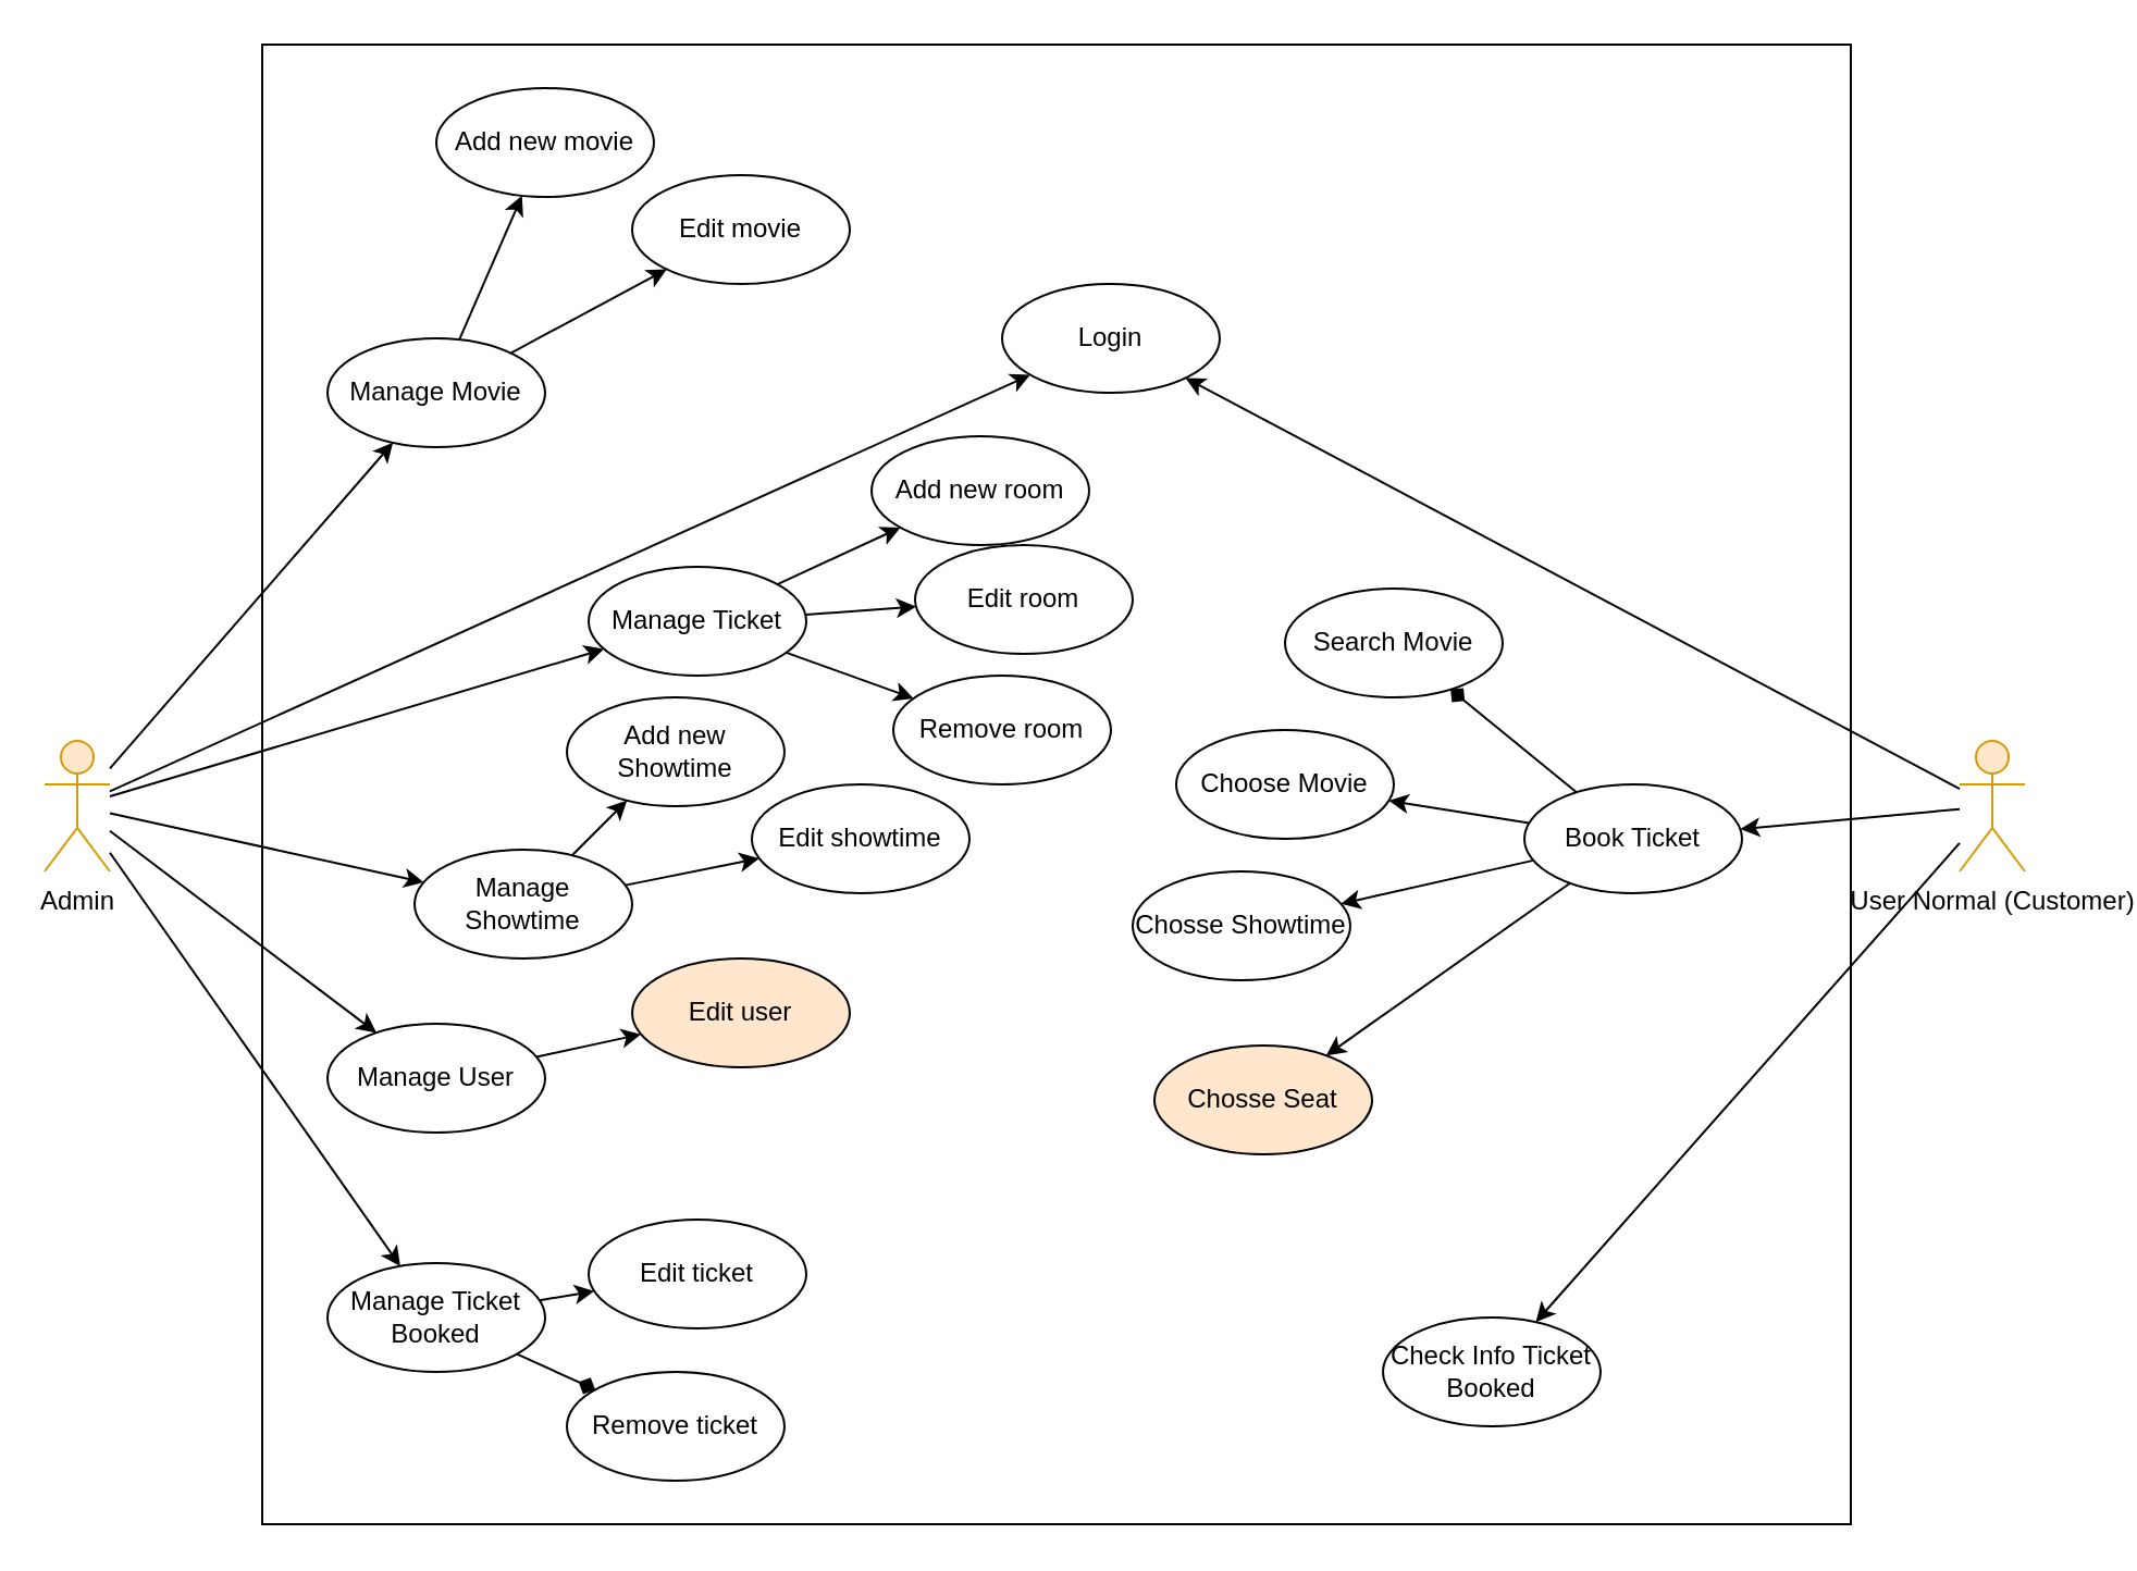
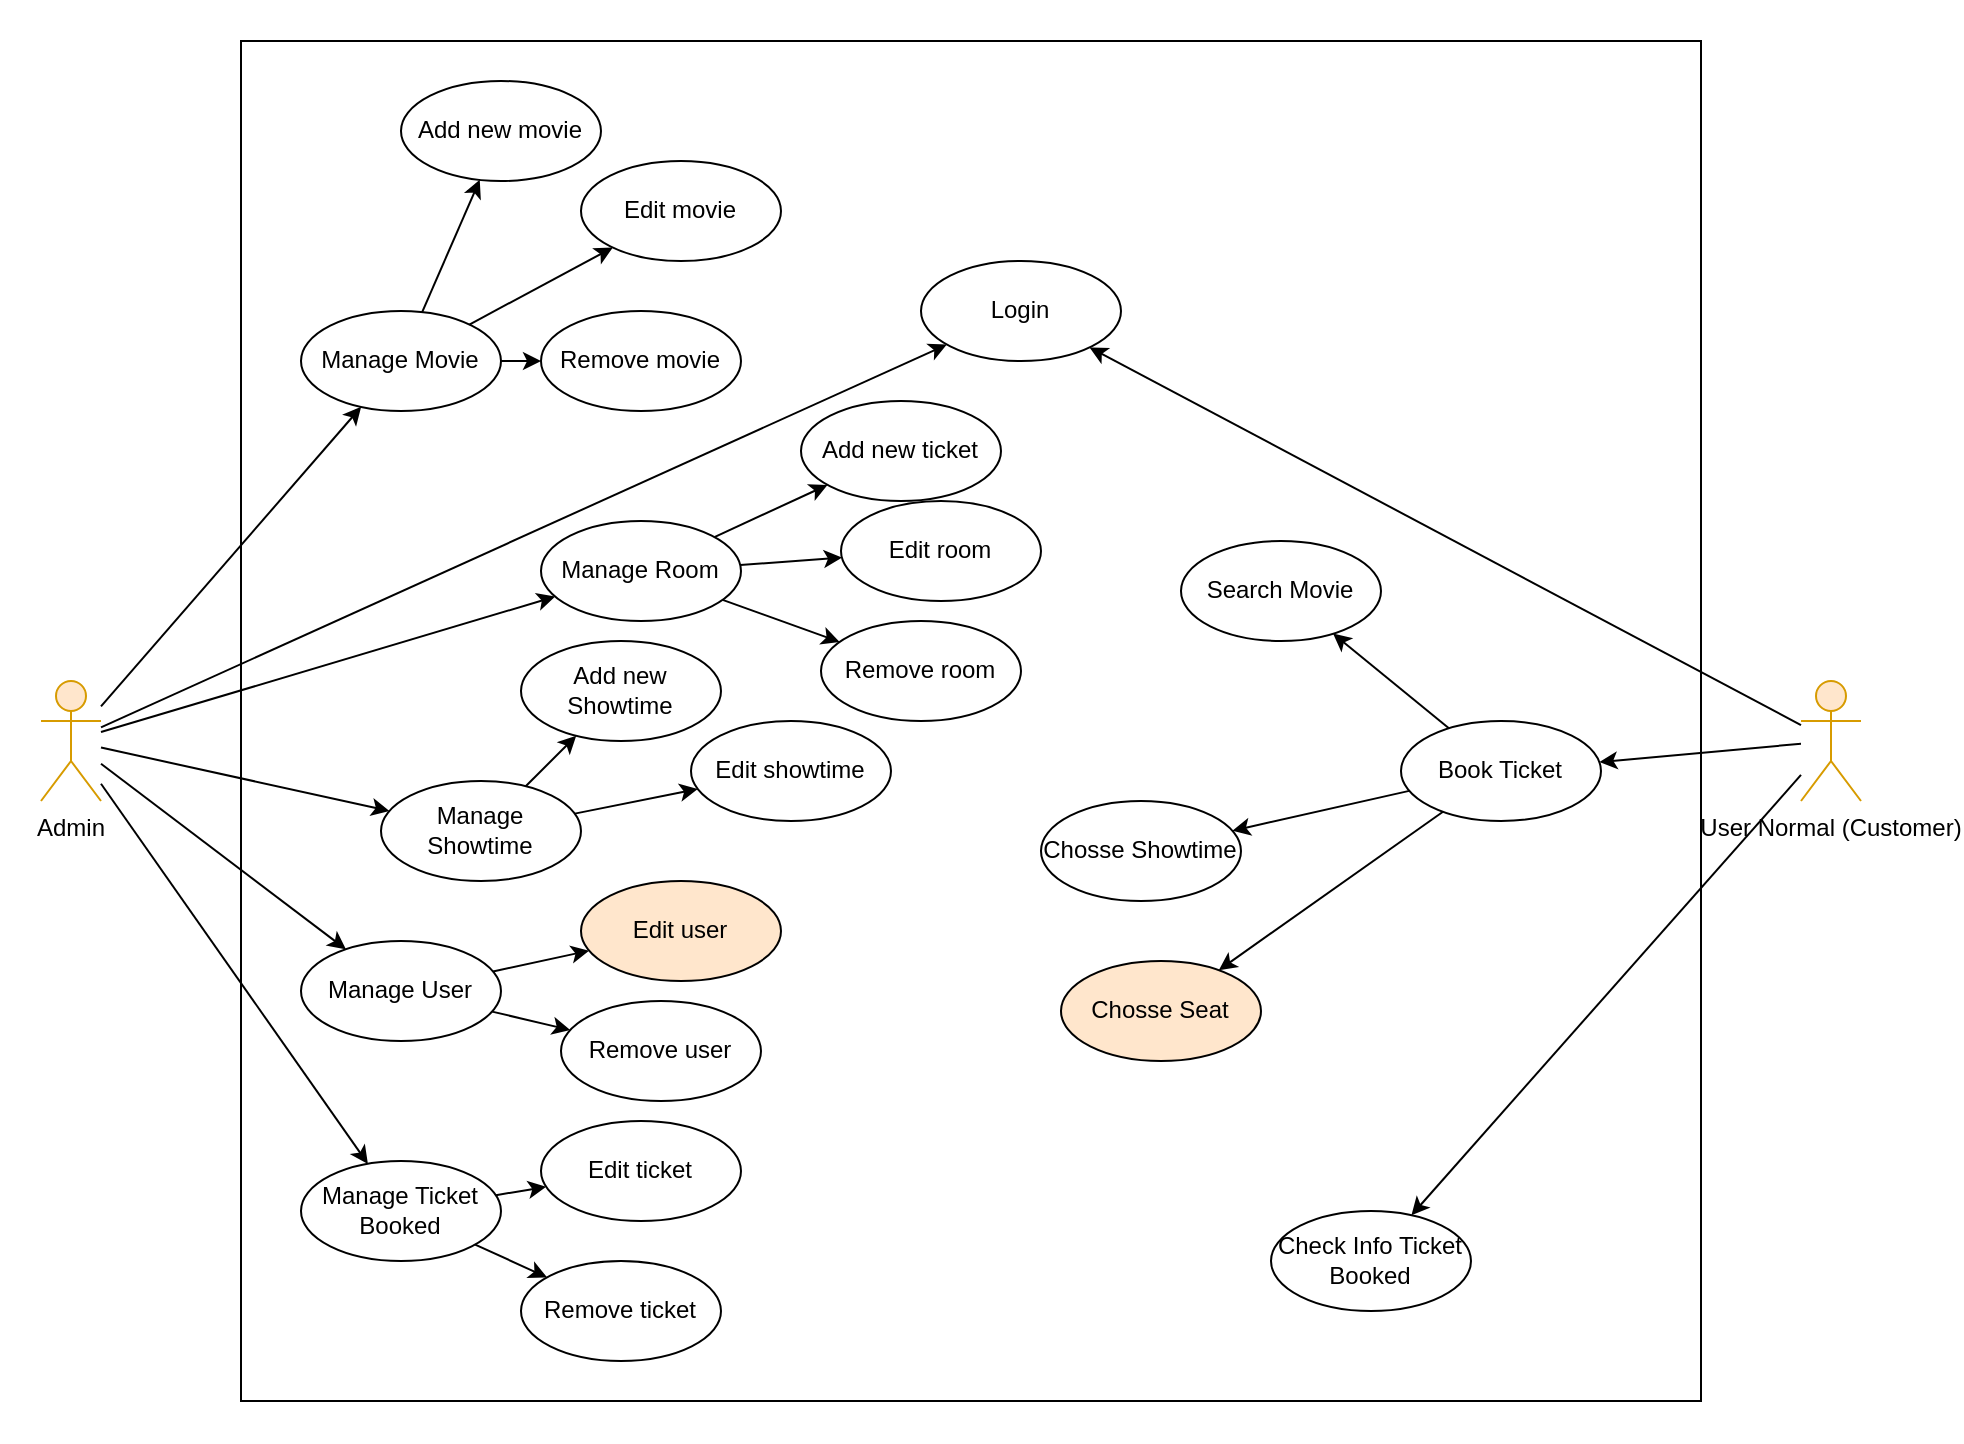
  <mxCell id="0" />
  <mxCell id="1" parent="0" />
  <mxCell id="2" value="" style="rounded=0;whiteSpace=wrap;html=1;" vertex="1" parent="1"><mxGeometry x="120" y="20" width="730" height="680" as="geometry" /></mxCell>
  <mxCell id="3" value="Admin" style="shape=umlActor;verticalLabelPosition=bottom;verticalAlign=top;html=1;outlineConnect=0;fillColor=#ffe6cc;strokeColor=#d79b00;" vertex="1" parent="1"><mxGeometry x="20" y="340" width="30" height="60" as="geometry" /></mxCell>
  <mxCell id="4" value="Login" style="ellipse;whiteSpace=wrap;html=1;" vertex="1" parent="1"><mxGeometry x="460" y="130" width="100" height="50" as="geometry" /></mxCell>
  <mxCell id="5" value="Manage Movie" style="ellipse;whiteSpace=wrap;html=1;" vertex="1" parent="1"><mxGeometry x="150" y="155" width="100" height="50" as="geometry" /></mxCell>
- <mxCell id="6" value="Manage Ticket" style="ellipse;whiteSpace=wrap;html=1;" vertex="1" parent="1"><mxGeometry x="270" y="260" width="100" height="50" as="geometry" /></mxCell>
+ <mxCell id="6" value="Manage Room" style="ellipse;whiteSpace=wrap;html=1;" vertex="1" parent="1"><mxGeometry x="270" y="260" width="100" height="50" as="geometry" /></mxCell>
  <mxCell id="7" value="Manage Showtime" style="ellipse;whiteSpace=wrap;html=1;" vertex="1" parent="1"><mxGeometry x="190" y="390" width="100" height="50" as="geometry" /></mxCell>
  <mxCell id="8" value="Manage User" style="ellipse;whiteSpace=wrap;html=1;" vertex="1" parent="1"><mxGeometry x="150" y="470" width="100" height="50" as="geometry" /></mxCell>
  <mxCell id="9" value="User Normal (Customer)" style="shape=umlActor;verticalLabelPosition=bottom;verticalAlign=top;html=1;outlineConnect=0;fillColor=#ffe6cc;strokeColor=#d79b00;" vertex="1" parent="1"><mxGeometry x="900" y="340" width="30" height="60" as="geometry" /></mxCell>
  <mxCell id="10" value="" style="endArrow=classic;html=1;rounded=0;" edge="1" parent="1" source="9" target="4"><mxGeometry width="50" height="50" relative="1" as="geometry"><mxPoint x="280" y="320" as="sourcePoint" /><mxPoint x="330" y="270" as="targetPoint" /></mxGeometry></mxCell>
  <mxCell id="11" value="" style="endArrow=classic;html=1;rounded=0;" edge="1" parent="1" source="3" target="4"><mxGeometry width="50" height="50" relative="1" as="geometry"><mxPoint x="280" y="320" as="sourcePoint" /><mxPoint x="330" y="270" as="targetPoint" /></mxGeometry></mxCell>
  <mxCell id="12" value="" style="endArrow=classic;html=1;rounded=0;" edge="1" parent="1" source="3" target="5"><mxGeometry width="50" height="50" relative="1" as="geometry"><mxPoint x="70" y="318" as="sourcePoint" /><mxPoint x="253" y="176" as="targetPoint" /></mxGeometry></mxCell>
  <mxCell id="13" value="" style="endArrow=classic;html=1;rounded=0;" edge="1" parent="1" source="3" target="6"><mxGeometry width="50" height="50" relative="1" as="geometry"><mxPoint x="80" y="328" as="sourcePoint" /><mxPoint x="263" y="186" as="targetPoint" /></mxGeometry></mxCell>
  <mxCell id="14" value="" style="endArrow=classic;html=1;rounded=0;" edge="1" parent="1" source="3" target="7"><mxGeometry width="50" height="50" relative="1" as="geometry"><mxPoint x="90" y="338" as="sourcePoint" /><mxPoint x="273" y="196" as="targetPoint" /></mxGeometry></mxCell>
  <mxCell id="15" value="" style="endArrow=classic;html=1;rounded=0;" edge="1" parent="1" source="3" target="8"><mxGeometry width="50" height="50" relative="1" as="geometry"><mxPoint x="100" y="348" as="sourcePoint" /><mxPoint x="283" y="206" as="targetPoint" /></mxGeometry></mxCell>
  <mxCell id="16" value="Manage Ticket Booked" style="ellipse;whiteSpace=wrap;html=1;" vertex="1" parent="1"><mxGeometry x="150" y="580" width="100" height="50" as="geometry" /></mxCell>
  <mxCell id="17" value="" style="endArrow=classic;html=1;rounded=0;" edge="1" parent="1" source="3" target="16"><mxGeometry width="50" height="50" relative="1" as="geometry"><mxPoint x="70" y="339" as="sourcePoint" /><mxPoint x="207" y="416" as="targetPoint" /></mxGeometry></mxCell>
  <mxCell id="18" value="Book Ticket" style="ellipse;whiteSpace=wrap;html=1;" vertex="1" parent="1"><mxGeometry x="700" y="360" width="100" height="50" as="geometry" /></mxCell>
  <mxCell id="19" value="Check Info Ticket Booked" style="ellipse;whiteSpace=wrap;html=1;" vertex="1" parent="1"><mxGeometry x="635" y="605" width="100" height="50" as="geometry" /></mxCell>
  <mxCell id="20" value="" style="endArrow=classic;html=1;rounded=0;" edge="1" parent="1" source="9" target="18"><mxGeometry width="50" height="50" relative="1" as="geometry"><mxPoint x="720" y="380" as="sourcePoint" /><mxPoint x="435" y="185" as="targetPoint" /></mxGeometry></mxCell>
  <mxCell id="21" value="" style="endArrow=classic;html=1;rounded=0;" edge="1" parent="1" source="9" target="19"><mxGeometry width="50" height="50" relative="1" as="geometry"><mxPoint x="730" y="390" as="sourcePoint" /><mxPoint x="445" y="195" as="targetPoint" /></mxGeometry></mxCell>
  <mxCell id="22" value="Add new movie" style="ellipse;whiteSpace=wrap;html=1;" vertex="1" parent="1"><mxGeometry x="200" y="40" width="100" height="50" as="geometry" /></mxCell>
  <mxCell id="23" value="Edit movie" style="ellipse;whiteSpace=wrap;html=1;" vertex="1" parent="1"><mxGeometry x="290" y="80" width="100" height="50" as="geometry" /></mxCell>
+ <mxCell id="24" value="Remove movie" style="ellipse;whiteSpace=wrap;html=1;" vertex="1" parent="1"><mxGeometry x="270" y="155" width="100" height="50" as="geometry" /></mxCell>
+ <mxCell id="25" value="" style="endArrow=classic;html=1;rounded=0;" edge="1" parent="1" source="5" target="24"><mxGeometry width="50" height="50" relative="1" as="geometry"><mxPoint x="60" y="363" as="sourcePoint" /><mxPoint x="190" y="213" as="targetPoint" /></mxGeometry></mxCell>
  <mxCell id="26" value="" style="endArrow=classic;html=1;rounded=0;" edge="1" parent="1" source="5" target="23"><mxGeometry width="50" height="50" relative="1" as="geometry"><mxPoint x="260" y="188" as="sourcePoint" /><mxPoint x="290" y="187" as="targetPoint" /></mxGeometry></mxCell>
  <mxCell id="27" value="" style="endArrow=classic;html=1;rounded=0;" edge="1" parent="1" source="5" target="22"><mxGeometry width="50" height="50" relative="1" as="geometry"><mxPoint x="270" y="198" as="sourcePoint" /><mxPoint x="300" y="197" as="targetPoint" /></mxGeometry></mxCell>
- <mxCell id="28" value="Add new room" style="ellipse;whiteSpace=wrap;html=1;" vertex="1" parent="1"><mxGeometry x="400" y="200" width="100" height="50" as="geometry" /></mxCell>
+ <mxCell id="28" value="Add new ticket" style="ellipse;whiteSpace=wrap;html=1;" vertex="1" parent="1"><mxGeometry x="400" y="200" width="100" height="50" as="geometry" /></mxCell>
  <mxCell id="29" value="Edit room" style="ellipse;whiteSpace=wrap;html=1;" vertex="1" parent="1"><mxGeometry x="420" y="250" width="100" height="50" as="geometry" /></mxCell>
  <mxCell id="30" value="Remove room" style="ellipse;whiteSpace=wrap;html=1;" vertex="1" parent="1"><mxGeometry x="410" y="310" width="100" height="50" as="geometry" /></mxCell>
  <mxCell id="31" value="" style="endArrow=classic;html=1;rounded=0;" edge="1" parent="1" source="6" target="28"><mxGeometry width="50" height="50" relative="1" as="geometry"><mxPoint x="244" y="172" as="sourcePoint" /><mxPoint x="316" y="133" as="targetPoint" /></mxGeometry></mxCell>
  <mxCell id="32" value="" style="endArrow=classic;html=1;rounded=0;" edge="1" parent="1" source="6" target="29"><mxGeometry width="50" height="50" relative="1" as="geometry"><mxPoint x="254" y="182" as="sourcePoint" /><mxPoint x="326" y="143" as="targetPoint" /></mxGeometry></mxCell>
  <mxCell id="33" value="" style="endArrow=classic;html=1;rounded=0;" edge="1" parent="1" source="6" target="30"><mxGeometry width="50" height="50" relative="1" as="geometry"><mxPoint x="264" y="192" as="sourcePoint" /><mxPoint x="336" y="153" as="targetPoint" /></mxGeometry></mxCell>
  <mxCell id="34" value="Add new Showtime" style="ellipse;whiteSpace=wrap;html=1;" vertex="1" parent="1"><mxGeometry x="260" y="320" width="100" height="50" as="geometry" /></mxCell>
  <mxCell id="35" value="Edit showtime" style="ellipse;whiteSpace=wrap;html=1;" vertex="1" parent="1"><mxGeometry x="345" y="360" width="100" height="50" as="geometry" /></mxCell>
  <mxCell id="36" value="" style="endArrow=classic;html=1;rounded=0;" edge="1" parent="1" source="7" target="34"><mxGeometry width="50" height="50" relative="1" as="geometry"><mxPoint x="60" y="383" as="sourcePoint" /><mxPoint x="204" y="415" as="targetPoint" /></mxGeometry></mxCell>
  <mxCell id="37" value="" style="endArrow=classic;html=1;rounded=0;" edge="1" parent="1" source="7" target="35"><mxGeometry width="50" height="50" relative="1" as="geometry"><mxPoint x="70" y="393" as="sourcePoint" /><mxPoint x="214" y="425" as="targetPoint" /></mxGeometry></mxCell>
  <mxCell id="38" value="Edit user" style="ellipse;whiteSpace=wrap;html=1;fillColor=#ffe6cc;" vertex="1" parent="1"><mxGeometry x="290" y="440" width="100" height="50" as="geometry" /></mxCell>
+ <mxCell id="39" value="Remove user" style="ellipse;whiteSpace=wrap;html=1;" vertex="1" parent="1"><mxGeometry x="280" y="500" width="100" height="50" as="geometry" /></mxCell>
  <mxCell id="40" value="" style="endArrow=classic;html=1;rounded=0;" edge="1" parent="1" source="8" target="38"><mxGeometry width="50" height="50" relative="1" as="geometry"><mxPoint x="293" y="438" as="sourcePoint" /><mxPoint x="337" y="452" as="targetPoint" /></mxGeometry></mxCell>
+ <mxCell id="41" value="" style="endArrow=classic;html=1;rounded=0;" edge="1" parent="1" source="8" target="39"><mxGeometry width="50" height="50" relative="1" as="geometry"><mxPoint x="303" y="448" as="sourcePoint" /><mxPoint x="347" y="462" as="targetPoint" /></mxGeometry></mxCell>
  <mxCell id="42" value="Edit ticket" style="ellipse;whiteSpace=wrap;html=1;" vertex="1" parent="1"><mxGeometry x="270" y="560" width="100" height="50" as="geometry" /></mxCell>
  <mxCell id="43" value="Remove ticket" style="ellipse;whiteSpace=wrap;html=1;" vertex="1" parent="1"><mxGeometry x="260" y="630" width="100" height="50" as="geometry" /></mxCell>
  <mxCell id="44" value="" style="endArrow=classic;html=1;rounded=0;" edge="1" parent="1" source="16" target="42"><mxGeometry width="50" height="50" relative="1" as="geometry"><mxPoint x="261" y="499" as="sourcePoint" /><mxPoint x="319" y="520" as="targetPoint" /></mxGeometry></mxCell>
- <mxCell id="45" value="" style="endArrow=diamond;html=1;rounded=0;" edge="1" parent="1" source="16" target="43"><mxGeometry width="50" height="50" relative="1" as="geometry"><mxPoint x="271" y="509" as="sourcePoint" /><mxPoint x="329" y="530" as="targetPoint" /></mxGeometry></mxCell>
+ <mxCell id="45" value="" style="endArrow=classic;html=1;rounded=0;" edge="1" parent="1" source="16" target="43"><mxGeometry width="50" height="50" relative="1" as="geometry"><mxPoint x="271" y="509" as="sourcePoint" /><mxPoint x="329" y="530" as="targetPoint" /></mxGeometry></mxCell>
  <mxCell id="46" value="Search Movie" style="ellipse;whiteSpace=wrap;html=1;" vertex="1" parent="1"><mxGeometry x="590" y="270" width="100" height="50" as="geometry" /></mxCell>
- <mxCell id="47" value="Choose Movie" style="ellipse;whiteSpace=wrap;html=1;" vertex="1" parent="1"><mxGeometry x="540" y="335" width="100" height="50" as="geometry" /></mxCell>
  <mxCell id="48" value="Chosse Showtime" style="ellipse;whiteSpace=wrap;html=1;" vertex="1" parent="1"><mxGeometry x="520" y="400" width="100" height="50" as="geometry" /></mxCell>
  <mxCell id="49" value="Chosse Seat" style="ellipse;whiteSpace=wrap;html=1;fillColor=#ffe6cc;" vertex="1" parent="1"><mxGeometry x="530" y="480" width="100" height="50" as="geometry" /></mxCell>
- <mxCell id="50" value="" style="endArrow=diamond;html=1;rounded=0;" edge="1" parent="1" source="18" target="46"><mxGeometry width="50" height="50" relative="1" as="geometry"><mxPoint x="910" y="409" as="sourcePoint" /><mxPoint x="809" y="399" as="targetPoint" /></mxGeometry></mxCell>
- <mxCell id="51" value="" style="endArrow=classic;html=1;rounded=0;" edge="1" parent="1" source="18" target="47"><mxGeometry width="50" height="50" relative="1" as="geometry"><mxPoint x="920" y="419" as="sourcePoint" /><mxPoint x="819" y="409" as="targetPoint" /></mxGeometry></mxCell>
+ <mxCell id="50" value="" style="endArrow=classic;html=1;rounded=0;" edge="1" parent="1" source="18" target="46"><mxGeometry width="50" height="50" relative="1" as="geometry"><mxPoint x="910" y="409" as="sourcePoint" /><mxPoint x="809" y="399" as="targetPoint" /></mxGeometry></mxCell>
  <mxCell id="52" value="" style="endArrow=classic;html=1;rounded=0;" edge="1" parent="1" source="18" target="48"><mxGeometry width="50" height="50" relative="1" as="geometry"><mxPoint x="930" y="429" as="sourcePoint" /><mxPoint x="829" y="419" as="targetPoint" /></mxGeometry></mxCell>
  <mxCell id="53" value="" style="endArrow=classic;html=1;rounded=0;" edge="1" parent="1" source="18" target="49"><mxGeometry width="50" height="50" relative="1" as="geometry"><mxPoint x="940" y="439" as="sourcePoint" /><mxPoint x="839" y="429" as="targetPoint" /></mxGeometry></mxCell>
